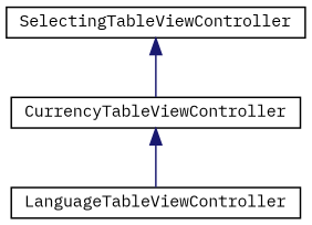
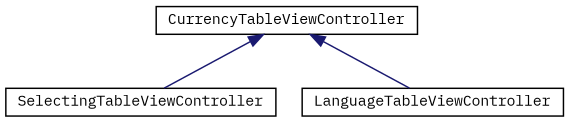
  digraph {
    fontname="IBM Plex Mono"
    rankdir=TB
    node [color=black fillcolor=white fontname="IBM Plex Mono" fontsize=10 shape=record style=filled]
    edge [color=midnightblue dir=back fontname="IBM Plex Mono" fontsize=10 labelfontname=Helvetica labelfontsize=10 style=solid]
    n1 [height=0.2 label=SelectingTableViewController width=0.4]
    n2 [height=0.2 label=CurrencyTableViewController width=0.4]
    n3 [height=0.2 label=LanguageTableViewController width=0.4]
-   n1 -> n2
+   n2 -> n1
    n2 -> n3
  }
